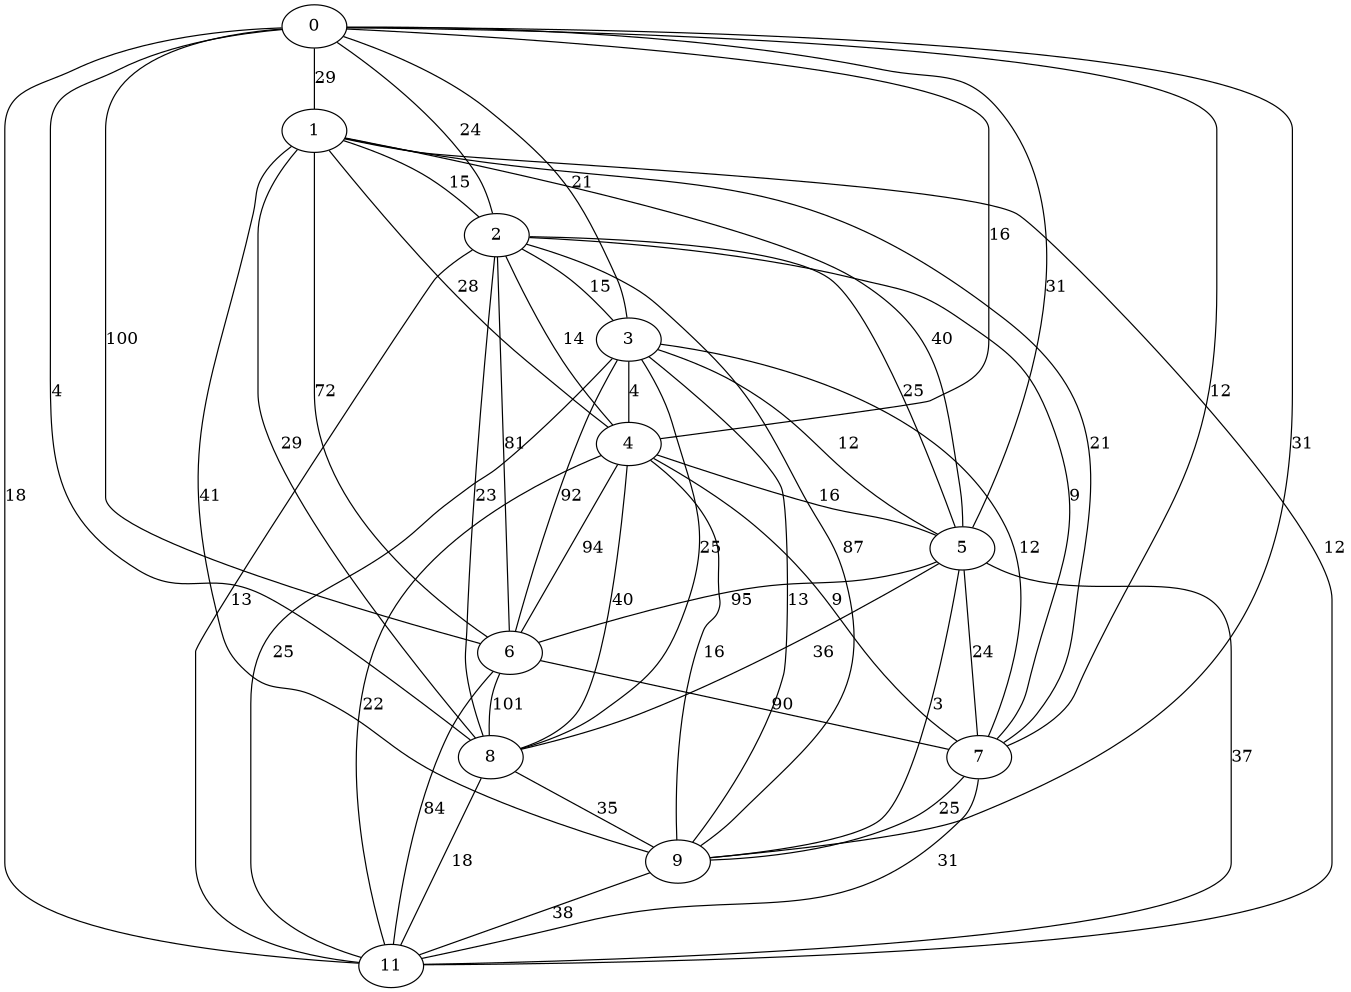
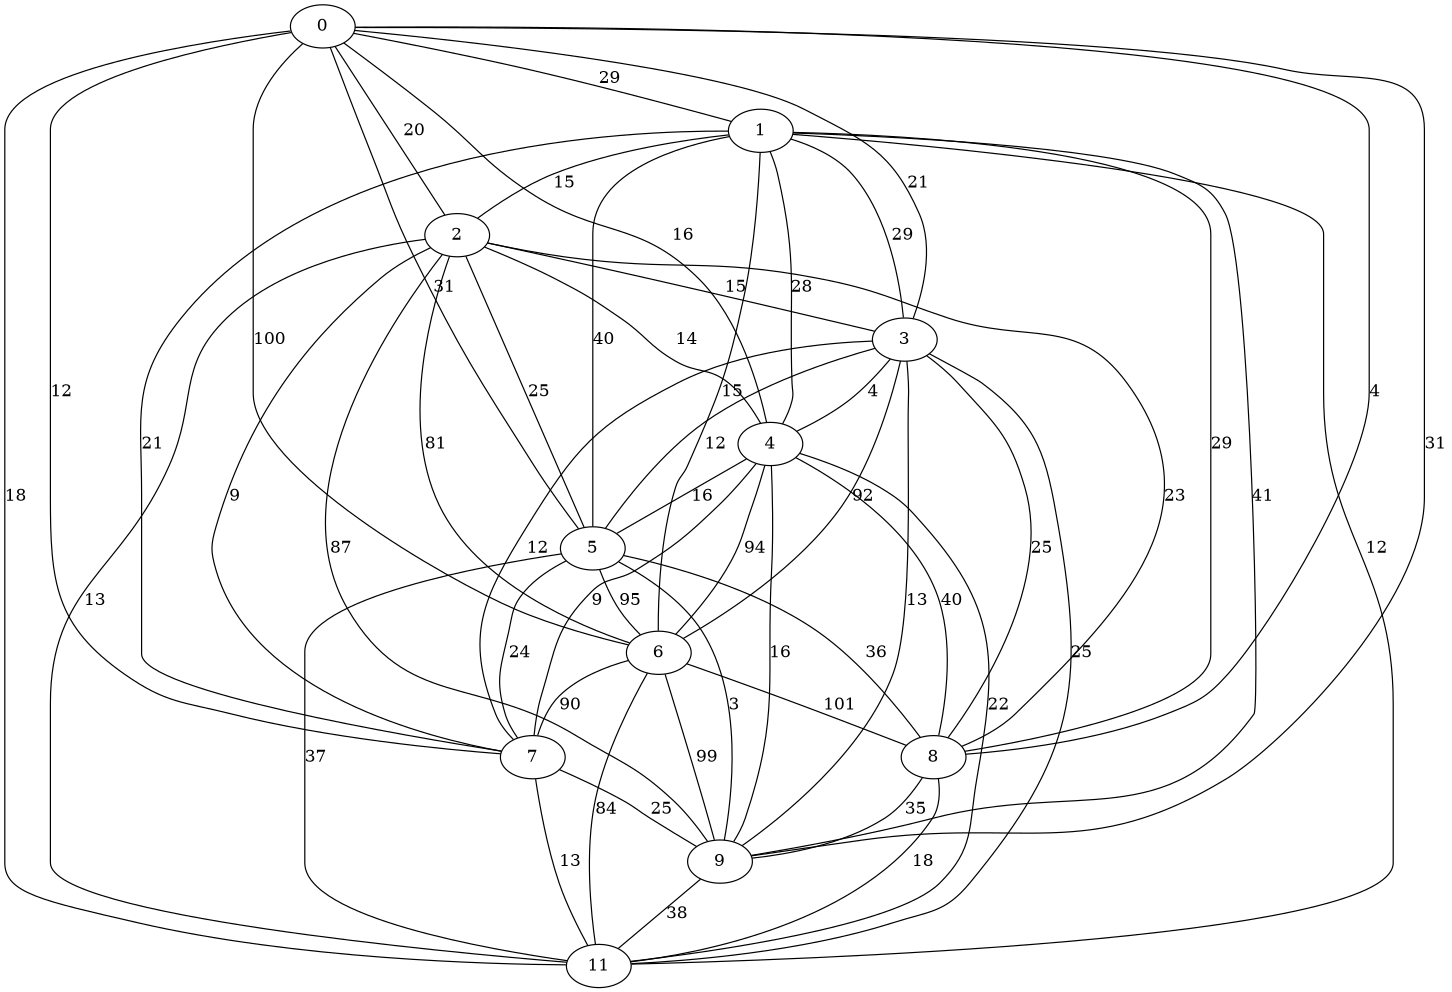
  graph {
    edge [weight=12]
    0
    1
    2
    3
    4
    5
    6
    7
    8
    9
    n11 [label=11]
    0 -- 1 [label=29 weight=29]
-   0 -- 2 [label=24 weight=20]
+   0 -- 2 [label=20 weight=20]
    0 -- 3 [label=21 weight=21]
    0 -- 4 [label=16 weight=16]
    0 -- 5 [label=31 weight=31]
    0 -- 6 [label=100 weight=100]
    0 -- 7 [label=12]
    0 -- 8 [label=4 weight=4]
    0 -- 9 [label=31 weight=31]
    0 -- n11 [label=18 weight=18]
    1 -- 2 [label=15 weight=15]
+   1 -- 3 [label=29 weight=29]
    1 -- 4 [label=28 weight=28]
    1 -- 5 [label=40 weight=40]
-   1 -- 6 [label=72 weight=72]
+   1 -- 6 [label=15 weight=72]
    1 -- 7 [label=21 weight=21]
    1 -- 8 [label=29 weight=29]
    1 -- 9 [label=41 weight=41]
    1 -- n11 [label=12]
    2 -- 3 [label=15 weight=15]
    2 -- 4 [label=14 weight=14]
    2 -- 5 [label=25 weight=25]
    2 -- 6 [label=81 weight=81]
    2 -- 7 [label=9 weight=9]
    2 -- 8 [label=23 weight=23]
    2 -- 9 [label=87 weight=27]
    2 -- n11 [label=13 weight=13]
    3 -- 4 [label=4 weight=4]
    3 -- 5 [label=12]
    3 -- 6 [label=92 weight=92]
    3 -- 7 [label=12]
    3 -- 8 [label=25 weight=25]
    3 -- 9 [label=13 weight=13]
    3 -- n11 [label=25 weight=25]
    4 -- 5 [label=16 weight=16]
    4 -- 6 [label=94 weight=94]
    4 -- 7 [label=9 weight=9]
    4 -- 8 [label=40 weight=20]
    4 -- 9 [label=16 weight=16]
    4 -- n11 [label=22 weight=22]
    5 -- 6 [label=95 weight=95]
    5 -- 7 [label=24 weight=24]
    5 -- 8 [label=36 weight=36]
    5 -- 9 [label=3 weight=3]
    5 -- n11 [label=37 weight=37]
    6 -- 7 [label=90 weight=90]
    6 -- 8 [label=101 weight=101]
+   6 -- 9 [label=99 weight=99]
    6 -- n11 [label=84 weight=84]
    7 -- 9 [label=25 weight=25]
-   7 -- n11 [label=31 weight=13]
+   7 -- n11 [label=13 weight=13]
    8 -- 9 [label=35 weight=35]
    8 -- n11 [label=18 weight=18]
    9 -- n11 [label=38 weight=38]
  }
